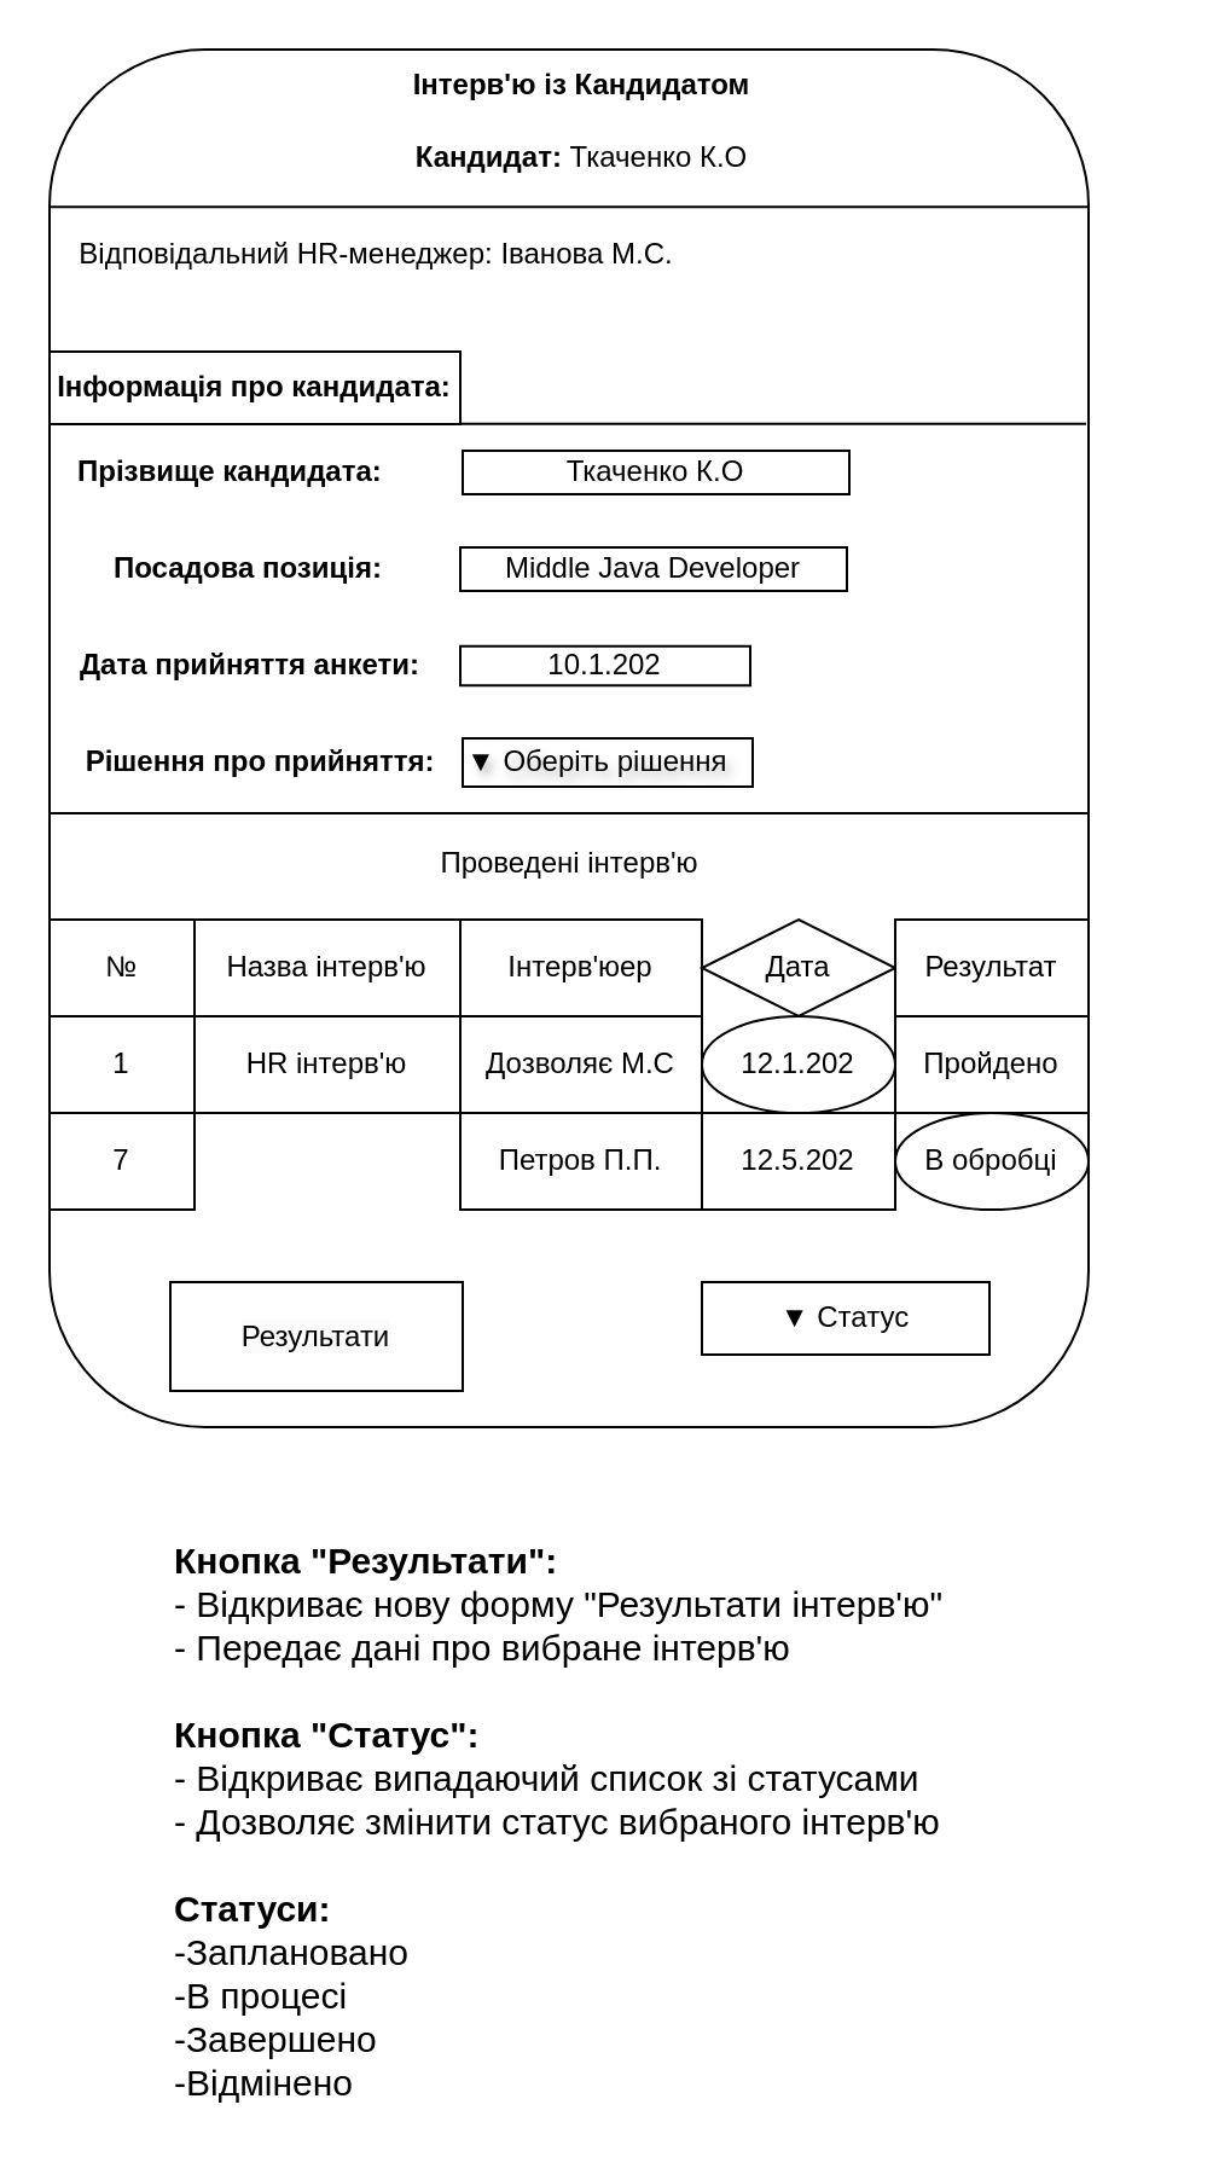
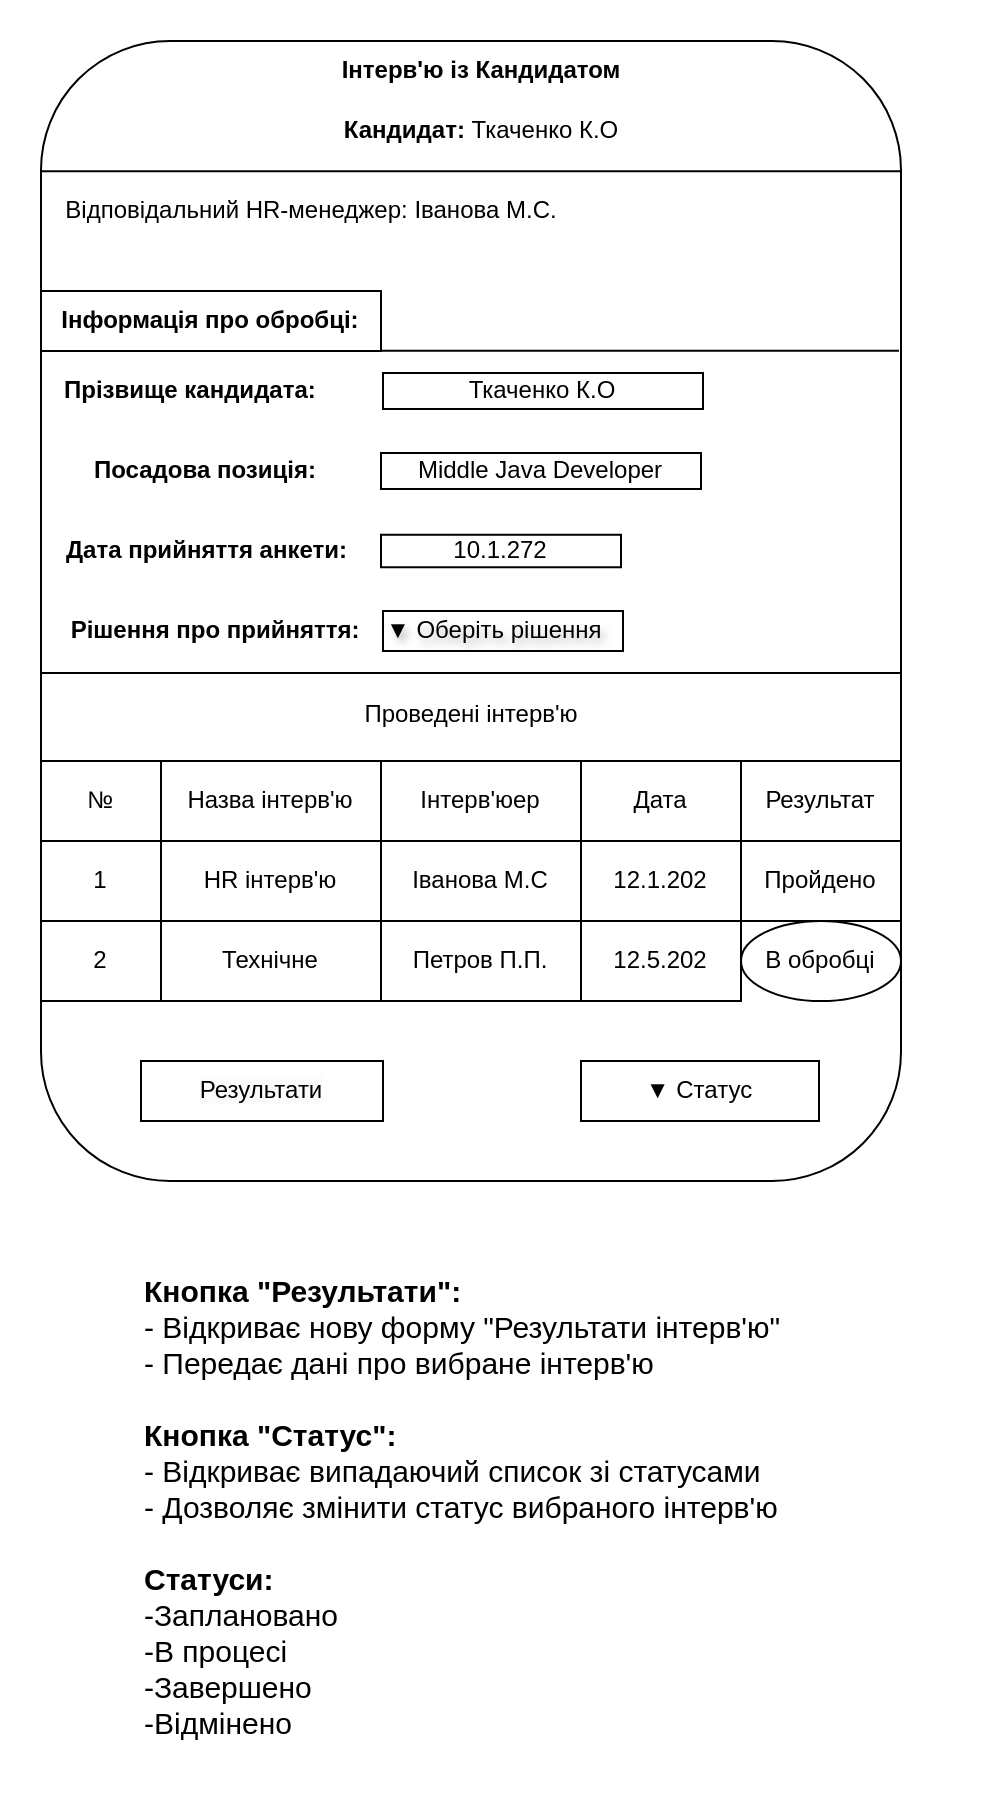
  <mxCell id="0" />
  <mxCell id="1" parent="0" />
  <mxCell id="2" value="" style="rounded=1;whiteSpace=wrap;html=1;" vertex="1" parent="1"><mxGeometry x="20" y="20" width="430" height="570" as="geometry" /></mxCell>
  <mxCell id="3" value="&lt;b&gt;Інтерв'ю із Кандидатом&lt;/b&gt;" style="text;html=1;align=center;verticalAlign=middle;resizable=0;points=[];autosize=1;strokeColor=none;fillColor=none;" vertex="1" parent="1"><mxGeometry x="160" y="20" width="160" height="30" as="geometry" /></mxCell>
  <mxCell id="4" value="" style="line;strokeWidth=1;rotatable=0;dashed=0;labelPosition=right;align=left;verticalAlign=middle;spacingTop=0;spacingLeft=6;points=[];portConstraint=eastwest;" vertex="1" parent="1"><mxGeometry x="20" y="169.71" width="429" height="10.29" as="geometry" /></mxCell>
  <mxCell id="5" value="&lt;b&gt;Прізвище кандидата:&lt;/b&gt;" style="text;html=1;align=left;verticalAlign=middle;resizable=0;points=[];autosize=1;strokeColor=none;fillColor=none;" vertex="1" parent="1"><mxGeometry x="30" y="180" width="150" height="30" as="geometry" /></mxCell>
  <mxCell id="6" value="&lt;b&gt;Дата прийняття анкети:&lt;/b&gt;" style="text;html=1;align=left;verticalAlign=middle;resizable=0;points=[];autosize=1;strokeColor=none;fillColor=none;" vertex="1" parent="1"><mxGeometry x="31" y="260" width="160" height="30" as="geometry" /></mxCell>
  <mxCell id="7" value="&lt;b&gt;&amp;nbsp;Рішення про прийняття:&lt;/b&gt;" style="text;html=1;align=left;verticalAlign=middle;resizable=0;points=[];autosize=1;strokeColor=none;fillColor=none;" vertex="1" parent="1"><mxGeometry x="30" y="300" width="170" height="30" as="geometry" /></mxCell>
  <mxCell id="8" value="▼ Оберіть рішення" style="rounded=0;whiteSpace=wrap;html=1;align=left;textShadow=1;" vertex="1" parent="1"><mxGeometry x="191" y="305" width="120" height="20" as="geometry" /></mxCell>
  <mxCell id="9" value="" style="line;strokeWidth=1;rotatable=0;dashed=0;labelPosition=right;align=left;verticalAlign=middle;spacingTop=0;spacingLeft=6;points=[];portConstraint=eastwest;" vertex="1" parent="1"><mxGeometry x="20" y="330" width="430" height="12" as="geometry" /></mxCell>
  <mxCell id="10" value="Проведені інтерв'ю" style="text;html=1;align=center;verticalAlign=middle;resizable=0;points=[];autosize=1;strokeColor=none;fillColor=none;" vertex="1" parent="1"><mxGeometry x="170" y="342" width="130" height="30" as="geometry" /></mxCell>
  <mxCell id="11" value="№" style="rounded=0;whiteSpace=wrap;html=1;" vertex="1" parent="1"><mxGeometry x="20" y="380" width="60" height="40" as="geometry" /></mxCell>
  <mxCell id="12" value="Назва інтерв'ю" style="rounded=0;whiteSpace=wrap;html=1;" vertex="1" parent="1"><mxGeometry x="80" y="380" width="110" height="40" as="geometry" /></mxCell>
  <mxCell id="13" value="Інтерв'юер " style="rounded=0;whiteSpace=wrap;html=1;" vertex="1" parent="1"><mxGeometry x="190" y="380" width="100" height="40" as="geometry" /></mxCell>
- <mxCell id="14" value="Дата       " style="rhombus;whiteSpace=wrap;html=1;" vertex="1" parent="1"><mxGeometry x="290" y="380" width="80" height="40" as="geometry" /></mxCell>
+ <mxCell id="14" value="Дата       " style="rounded=0;whiteSpace=wrap;html=1;" vertex="1" parent="1"><mxGeometry x="290" y="380" width="80" height="40" as="geometry" /></mxCell>
  <mxCell id="15" value="Результат         " style="rounded=0;whiteSpace=wrap;html=1;" vertex="1" parent="1"><mxGeometry x="370" y="380" width="80" height="40" as="geometry" /></mxCell>
  <mxCell id="16" value="1" style="rounded=0;whiteSpace=wrap;html=1;align=center;" vertex="1" parent="1"><mxGeometry x="20" y="420" width="60" height="40" as="geometry" /></mxCell>
  <mxCell id="17" value="HR інтерв'ю " style="rounded=0;whiteSpace=wrap;html=1;align=center;" vertex="1" parent="1"><mxGeometry x="80" y="420" width="110" height="40" as="geometry" /></mxCell>
- <mxCell id="18" value="&lt;span style=&quot;text-wrap: nowrap;&quot;&gt;Дозволяє М.С&lt;/span&gt;" style="rounded=0;whiteSpace=wrap;html=1;align=center;" vertex="1" parent="1"><mxGeometry x="190" y="420" width="100" height="40" as="geometry" /></mxCell>
- <mxCell id="19" value="12.1.202" style="ellipse;whiteSpace=wrap;html=1;align=center;" vertex="1" parent="1"><mxGeometry x="290" y="420" width="80" height="40" as="geometry" /></mxCell>
+ <mxCell id="18" value="&lt;span style=&quot;text-wrap: nowrap;&quot;&gt;Іванова М.С&lt;/span&gt;" style="rounded=0;whiteSpace=wrap;html=1;align=center;" vertex="1" parent="1"><mxGeometry x="190" y="420" width="100" height="40" as="geometry" /></mxCell>
+ <mxCell id="19" value="12.1.202" style="rounded=0;whiteSpace=wrap;html=1;align=center;" vertex="1" parent="1"><mxGeometry x="290" y="420" width="80" height="40" as="geometry" /></mxCell>
  <mxCell id="20" value="Пройдено" style="rounded=0;whiteSpace=wrap;html=1;align=center;" vertex="1" parent="1"><mxGeometry x="370" y="420" width="80" height="40" as="geometry" /></mxCell>
- <mxCell id="21" value="7" style="rounded=0;whiteSpace=wrap;html=1;align=center;" vertex="1" parent="1"><mxGeometry x="20" y="460" width="60" height="40" as="geometry" /></mxCell>
+ <mxCell id="21" value="2" style="rounded=0;whiteSpace=wrap;html=1;align=center;" vertex="1" parent="1"><mxGeometry x="20" y="460" width="60" height="40" as="geometry" /></mxCell>
+ <mxCell id="22" value="Технічне" style="rounded=0;whiteSpace=wrap;html=1;align=center;" vertex="1" parent="1"><mxGeometry x="80" y="460" width="110" height="40" as="geometry" /></mxCell>
  <mxCell id="23" value="Петров П.П." style="rounded=0;whiteSpace=wrap;html=1;align=center;" vertex="1" parent="1"><mxGeometry x="190" y="460" width="100" height="40" as="geometry" /></mxCell>
  <mxCell id="24" value="12.5.202" style="rounded=0;whiteSpace=wrap;html=1;align=center;" vertex="1" parent="1"><mxGeometry x="290" y="460" width="80" height="40" as="geometry" /></mxCell>
  <mxCell id="25" value="В обробці" style="ellipse;whiteSpace=wrap;html=1;align=center;" vertex="1" parent="1"><mxGeometry x="370" y="460" width="80" height="40" as="geometry" /></mxCell>
- <mxCell id="26" value="&lt;span style=&quot;color: rgb(0, 0, 0); font-family: Helvetica; font-size: 12px; font-style: normal; font-variant-ligatures: normal; font-variant-caps: normal; font-weight: 400; letter-spacing: normal; orphans: 2; text-align: center; text-indent: 0px; text-transform: none; widows: 2; word-spacing: 0px; -webkit-text-stroke-width: 0px; white-space: nowrap; background-color: rgb(251, 251, 251); text-decoration-thickness: initial; text-decoration-style: initial; text-decoration-color: initial; display: inline !important; float: none;&quot;&gt;Результати&lt;/span&gt;" style="rounded=0;whiteSpace=wrap;html=1;" vertex="1" parent="1"><mxGeometry x="70" y="530" width="121" height="45" as="geometry" /></mxCell>
+ <mxCell id="26" value="&lt;span style=&quot;color: rgb(0, 0, 0); font-family: Helvetica; font-size: 12px; font-style: normal; font-variant-ligatures: normal; font-variant-caps: normal; font-weight: 400; letter-spacing: normal; orphans: 2; text-align: center; text-indent: 0px; text-transform: none; widows: 2; word-spacing: 0px; -webkit-text-stroke-width: 0px; white-space: nowrap; background-color: rgb(251, 251, 251); text-decoration-thickness: initial; text-decoration-style: initial; text-decoration-color: initial; display: inline !important; float: none;&quot;&gt;Результати&lt;/span&gt;" style="rounded=0;whiteSpace=wrap;html=1;" vertex="1" parent="1"><mxGeometry x="70" y="530" width="121" height="30" as="geometry" /></mxCell>
  <mxCell id="27" value="&lt;span style=&quot;text-align: left;&quot;&gt;▼&amp;nbsp;&lt;/span&gt;Статус" style="rounded=0;whiteSpace=wrap;html=1;" vertex="1" parent="1"><mxGeometry x="290" y="530" width="119" height="30" as="geometry" /></mxCell>
  <mxCell id="28" value="&lt;font style=&quot;font-size: 15px;&quot;&gt;&lt;b&gt;Кнопка &quot;Результати&quot;:&lt;/b&gt;&lt;br&gt;   - Відкриває нову форму &quot;Результати інтерв'ю&quot;&lt;br&gt;   - Передає дані про вибране інтерв'ю&lt;br&gt;&lt;br&gt;&lt;b&gt;Кнопка &quot;Статус&quot;:&lt;/b&gt;&lt;br&gt;   - Відкриває випадаючий список зі статусами&lt;br&gt;   - Дозволяє змінити статус вибраного інтерв'ю&lt;/font&gt;&lt;div&gt;&lt;font style=&quot;font-size: 15px;&quot;&gt;&lt;br&gt;&lt;/font&gt;&lt;/div&gt;&lt;div&gt;&lt;font style=&quot;font-size: 15px;&quot;&gt;&lt;b&gt;Статуси:&lt;/b&gt;&lt;/font&gt;&lt;/div&gt;&lt;div&gt;&lt;font style=&quot;font-size: 15px;&quot;&gt;-Заплановано&lt;/font&gt;&lt;/div&gt;&lt;div&gt;&lt;font style=&quot;font-size: 15px;&quot;&gt;-В процесі&lt;/font&gt;&lt;/div&gt;&lt;div&gt;&lt;span style=&quot;font-size: 15px;&quot;&gt;-Завершено&lt;/span&gt;&lt;/div&gt;&lt;div&gt;&lt;span style=&quot;font-size: 15px;&quot;&gt;-Відмінено&lt;/span&gt;&lt;/div&gt;" style="text;whiteSpace=wrap;html=1;" vertex="1" parent="1"><mxGeometry x="70" y="630" width="410" height="250" as="geometry" /></mxCell>
  <mxCell id="29" value="&lt;b&gt;Посадова позиція:&lt;/b&gt;" style="text;html=1;align=left;verticalAlign=middle;resizable=0;points=[];autosize=1;strokeColor=none;fillColor=none;" vertex="1" parent="1"><mxGeometry x="45" y="220" width="130" height="30" as="geometry" /></mxCell>
  <mxCell id="30" value="Middle Java Developer" style="rounded=0;whiteSpace=wrap;html=1;" vertex="1" parent="1"><mxGeometry x="190" y="226" width="160" height="18" as="geometry" /></mxCell>
  <mxCell id="31" value="Ткаченко К.О" style="rounded=0;whiteSpace=wrap;html=1;" vertex="1" parent="1"><mxGeometry x="191" y="186" width="160" height="18" as="geometry" /></mxCell>
- <mxCell id="32" value="10.1.202" style="rounded=0;whiteSpace=wrap;html=1;" vertex="1" parent="1"><mxGeometry x="190" y="266.88" width="120" height="16.25" as="geometry" /></mxCell>
+ <mxCell id="32" value="10.1.272" style="rounded=0;whiteSpace=wrap;html=1;" vertex="1" parent="1"><mxGeometry x="190" y="266.88" width="120" height="16.25" as="geometry" /></mxCell>
  <mxCell id="33" value="&lt;b&gt;Кандидат:&lt;/b&gt; Ткаченко К.О" style="text;html=1;align=center;verticalAlign=middle;resizable=0;points=[];autosize=1;strokeColor=none;fillColor=none;" vertex="1" parent="1"><mxGeometry x="160" y="50" width="160" height="30" as="geometry" /></mxCell>
  <mxCell id="34" value="" style="line;strokeWidth=1;rotatable=0;dashed=0;labelPosition=right;align=left;verticalAlign=middle;spacingTop=0;spacingLeft=6;points=[];portConstraint=eastwest;" vertex="1" parent="1"><mxGeometry x="20.5" y="80" width="429" height="10.29" as="geometry" /></mxCell>
  <mxCell id="35" value="Відповідальний HR-менеджер: Іванова М.С. " style="text;html=1;align=center;verticalAlign=middle;resizable=0;points=[];autosize=1;strokeColor=none;fillColor=none;" vertex="1" parent="1"><mxGeometry x="20" y="90" width="270" height="30" as="geometry" /></mxCell>
- <mxCell id="36" value="&lt;span style=&quot;text-wrap: nowrap;&quot;&gt;&lt;b&gt;Інформація про кандидата:&lt;/b&gt;&lt;/span&gt;" style="rounded=0;whiteSpace=wrap;html=1;" vertex="1" parent="1"><mxGeometry x="20" y="145" width="170" height="30" as="geometry" /></mxCell>
+ <mxCell id="36" value="&lt;span style=&quot;text-wrap: nowrap;&quot;&gt;&lt;b&gt;Інформація про обробці:&lt;/b&gt;&lt;/span&gt;" style="rounded=0;whiteSpace=wrap;html=1;" vertex="1" parent="1"><mxGeometry x="20" y="145" width="170" height="30" as="geometry" /></mxCell>
